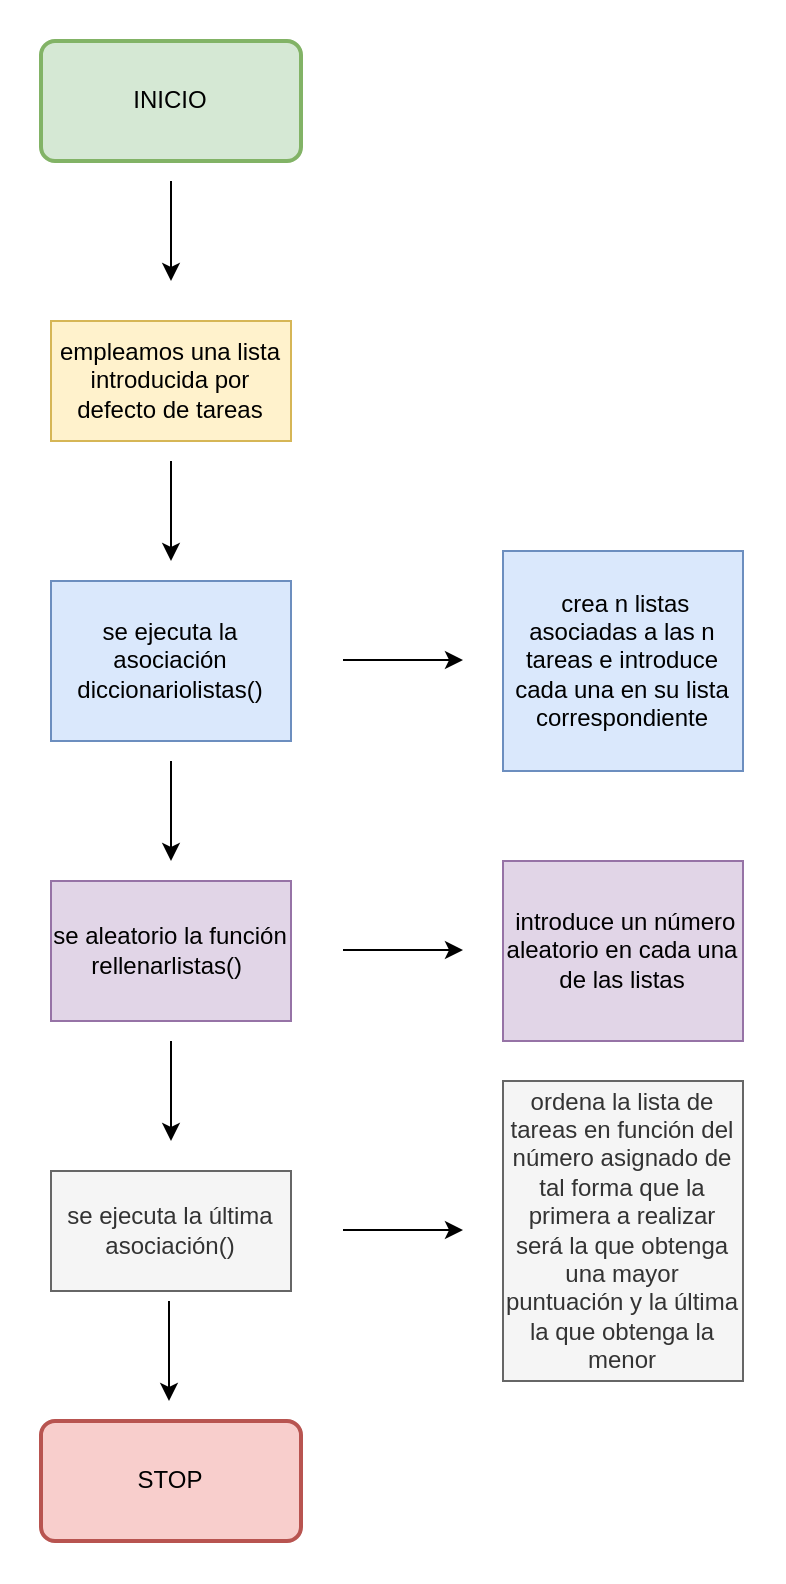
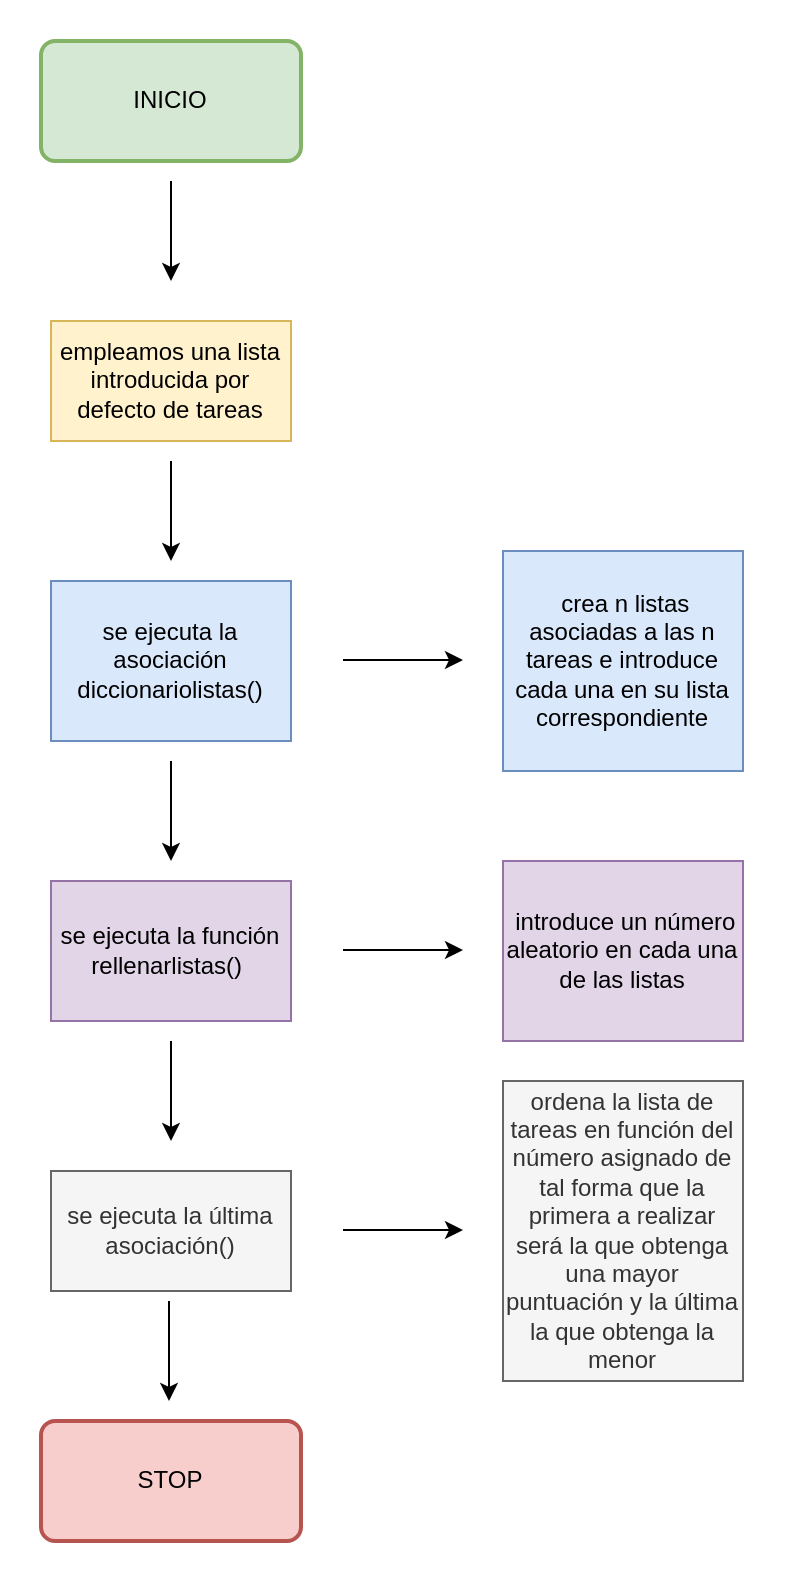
  <mxCell id="0" />
  <mxCell id="1" parent="0" />
  <mxCell id="2" value="INICIO" style="rounded=1;whiteSpace=wrap;html=1;absoluteArcSize=1;arcSize=14;strokeWidth=2;fillColor=#d5e8d4;strokeColor=#82b366;" parent="1" vertex="1"><mxGeometry x="20" y="20" width="130" height="60" as="geometry" /></mxCell>
  <mxCell id="3" value="" style="endArrow=classic;html=1;rounded=0;" parent="1" edge="1"><mxGeometry width="50" height="50" relative="1" as="geometry"><mxPoint x="85" y="90" as="sourcePoint" /><mxPoint x="85" y="140" as="targetPoint" /></mxGeometry></mxCell>
  <mxCell id="4" value="empleamos una lista introducida por defecto de tareas" style="rounded=0;whiteSpace=wrap;html=1;fillColor=#fff2cc;strokeColor=#d6b656;" parent="1" vertex="1"><mxGeometry x="25" y="160" width="120" height="60" as="geometry" /></mxCell>
  <mxCell id="5" value="" style="endArrow=classic;html=1;rounded=0;" parent="1" edge="1"><mxGeometry width="50" height="50" relative="1" as="geometry"><mxPoint x="85" y="230" as="sourcePoint" /><mxPoint x="85" y="280" as="targetPoint" /></mxGeometry></mxCell>
  <mxCell id="6" value="" style="endArrow=classic;html=1;rounded=0;" parent="1" edge="1"><mxGeometry width="50" height="50" relative="1" as="geometry"><mxPoint x="85" y="380" as="sourcePoint" /><mxPoint x="85" y="430" as="targetPoint" /></mxGeometry></mxCell>
  <mxCell id="7" value="se ejecuta la asociación diccionariolistas()" style="rounded=0;whiteSpace=wrap;html=1;fillColor=#dae8fc;strokeColor=#6c8ebf;" parent="1" vertex="1"><mxGeometry x="25" y="290" width="120" height="80" as="geometry" /></mxCell>
- <mxCell id="8" value="se aleatorio la función rellenarlistas()&amp;nbsp;" style="rounded=0;whiteSpace=wrap;html=1;fillColor=#e1d5e7;strokeColor=#9673a6;" parent="1" vertex="1"><mxGeometry x="25" y="440" width="120" height="70" as="geometry" /></mxCell>
+ <mxCell id="8" value="se ejecuta la función rellenarlistas()&amp;nbsp;" style="rounded=0;whiteSpace=wrap;html=1;fillColor=#e1d5e7;strokeColor=#9673a6;" parent="1" vertex="1"><mxGeometry x="25" y="440" width="120" height="70" as="geometry" /></mxCell>
  <mxCell id="9" value="STOP" style="rounded=1;whiteSpace=wrap;html=1;absoluteArcSize=1;arcSize=14;strokeWidth=2;fillColor=#f8cecc;strokeColor=#b85450;" parent="1" vertex="1"><mxGeometry x="20" y="710" width="130" height="60" as="geometry" /></mxCell>
  <mxCell id="10" value="" style="endArrow=classic;html=1;rounded=0;" parent="1" edge="1"><mxGeometry width="50" height="50" relative="1" as="geometry"><mxPoint x="85" y="520" as="sourcePoint" /><mxPoint x="85" y="570" as="targetPoint" /></mxGeometry></mxCell>
  <mxCell id="11" value="se ejecuta la última asociación()" style="rounded=0;whiteSpace=wrap;html=1;fillColor=#f5f5f5;strokeColor=#666666;fontColor=#333333;" parent="1" vertex="1"><mxGeometry x="25" y="585" width="120" height="60" as="geometry" /></mxCell>
  <mxCell id="12" value="" style="endArrow=classic;html=1;rounded=0;" parent="1" edge="1"><mxGeometry width="50" height="50" relative="1" as="geometry"><mxPoint x="84" y="650" as="sourcePoint" /><mxPoint x="84" y="700" as="targetPoint" /></mxGeometry></mxCell>
  <mxCell id="13" value="ordena la lista de tareas en función del número asignado de tal forma que la primera a realizar será la que obtenga una mayor puntuación y la última la que obtenga la menor" style="rounded=0;whiteSpace=wrap;html=1;fillColor=#f5f5f5;strokeColor=#666666;fontColor=#333333;" parent="1" vertex="1"><mxGeometry x="251" y="540" width="120" height="150" as="geometry" /></mxCell>
  <mxCell id="14" value="" style="endArrow=classic;html=1;rounded=0;" parent="1" edge="1"><mxGeometry width="50" height="50" relative="1" as="geometry"><mxPoint x="171" y="614.5" as="sourcePoint" /><mxPoint x="231" y="614.5" as="targetPoint" /></mxGeometry></mxCell>
  <mxCell id="15" value="&amp;nbsp;crea n listas asociadas a las n tareas e introduce cada una en su lista correspondiente" style="rounded=0;whiteSpace=wrap;html=1;fillColor=#dae8fc;strokeColor=#6c8ebf;" vertex="1" parent="1"><mxGeometry x="251" y="275" width="120" height="110" as="geometry" /></mxCell>
  <mxCell id="16" value="" style="endArrow=classic;html=1;rounded=0;" edge="1" parent="1"><mxGeometry width="50" height="50" relative="1" as="geometry"><mxPoint x="171" y="474.5" as="sourcePoint" /><mxPoint x="231" y="474.5" as="targetPoint" /></mxGeometry></mxCell>
  <mxCell id="17" value="&amp;nbsp;introduce un número aleatorio en cada una de las listas" style="rounded=0;whiteSpace=wrap;html=1;fillColor=#e1d5e7;strokeColor=#9673a6;" vertex="1" parent="1"><mxGeometry x="251" y="430" width="120" height="90" as="geometry" /></mxCell>
  <mxCell id="18" value="" style="endArrow=classic;html=1;rounded=0;" edge="1" parent="1"><mxGeometry width="50" height="50" relative="1" as="geometry"><mxPoint x="171" y="329.5" as="sourcePoint" /><mxPoint x="231" y="329.5" as="targetPoint" /></mxGeometry></mxCell>
